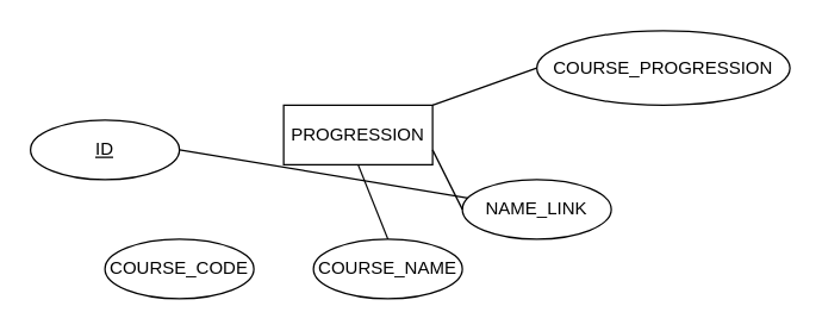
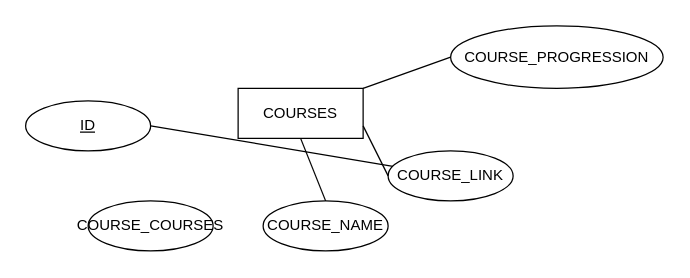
  <mxCell id="0" />
  <mxCell id="1" parent="0" />
- <mxCell id="2" value="PROGRESSION" style="whiteSpace=wrap;html=1;align=center;" vertex="1" parent="1"><mxGeometry x="190" y="70" width="100" height="40" as="geometry" /></mxCell>
+ <mxCell id="2" value="COURSES" style="whiteSpace=wrap;html=1;align=center;" vertex="1" parent="1"><mxGeometry x="190" y="70" width="100" height="40" as="geometry" /></mxCell>
  <mxCell id="3" value="ID" style="ellipse;whiteSpace=wrap;html=1;align=center;fontStyle=4;" vertex="1" parent="1"><mxGeometry x="20" y="80" width="100" height="40" as="geometry" /></mxCell>
- <mxCell id="4" value="COURSE_CODE" style="ellipse;whiteSpace=wrap;html=1;align=center;" vertex="1" parent="1"><mxGeometry x="70" y="160" width="100" height="40" as="geometry" /></mxCell>
+ <mxCell id="4" value="COURSE_COURSES" style="ellipse;whiteSpace=wrap;html=1;align=center;" vertex="1" parent="1"><mxGeometry x="70" y="160" width="100" height="40" as="geometry" /></mxCell>
  <mxCell id="5" value="COURSE_NAME" style="ellipse;whiteSpace=wrap;html=1;align=center;" vertex="1" parent="1"><mxGeometry x="210" y="160" width="100" height="40" as="geometry" /></mxCell>
- <mxCell id="6" value="NAME_LINK" style="ellipse;whiteSpace=wrap;html=1;align=center;" vertex="1" parent="1"><mxGeometry x="310" y="120" width="100" height="40" as="geometry" /></mxCell>
+ <mxCell id="6" value="COURSE_LINK" style="ellipse;whiteSpace=wrap;html=1;align=center;" vertex="1" parent="1"><mxGeometry x="310" y="120" width="100" height="40" as="geometry" /></mxCell>
  <mxCell id="7" value="COURSE_PROGRESSION" style="ellipse;whiteSpace=wrap;html=1;align=center;" vertex="1" parent="1"><mxGeometry x="360" y="20" width="170" height="50" as="geometry" /></mxCell>
  <mxCell id="8" value="" style="endArrow=none;html=1;rounded=0;exitX=1;exitY=0.5;exitDx=0;exitDy=0;" edge="1" parent="1" source="3" target="6"><mxGeometry relative="1" as="geometry"><mxPoint x="160" y="90" as="sourcePoint" /><mxPoint x="320" y="90" as="targetPoint" /></mxGeometry></mxCell>
  <mxCell id="9" value="" style="endArrow=none;html=1;rounded=0;exitX=0.5;exitY=0;exitDx=0;exitDy=0;entryX=0.5;entryY=1;entryDx=0;entryDy=0;" edge="1" parent="1" source="5" target="2"><mxGeometry relative="1" as="geometry"><mxPoint x="130" y="170" as="sourcePoint" /><mxPoint x="200" y="120" as="targetPoint" /></mxGeometry></mxCell>
  <mxCell id="10" value="" style="endArrow=none;html=1;rounded=0;exitX=0;exitY=0.5;exitDx=0;exitDy=0;entryX=1;entryY=0.75;entryDx=0;entryDy=0;" edge="1" parent="1" source="6" target="2"><mxGeometry relative="1" as="geometry"><mxPoint x="270" y="170" as="sourcePoint" /><mxPoint x="250" y="120" as="targetPoint" /></mxGeometry></mxCell>
  <mxCell id="11" value="" style="endArrow=none;html=1;rounded=0;exitX=0;exitY=0.5;exitDx=0;exitDy=0;entryX=1;entryY=0;entryDx=0;entryDy=0;" edge="1" parent="1" source="7" target="2"><mxGeometry relative="1" as="geometry"><mxPoint x="320" y="150" as="sourcePoint" /><mxPoint x="300" y="110" as="targetPoint" /></mxGeometry></mxCell>
